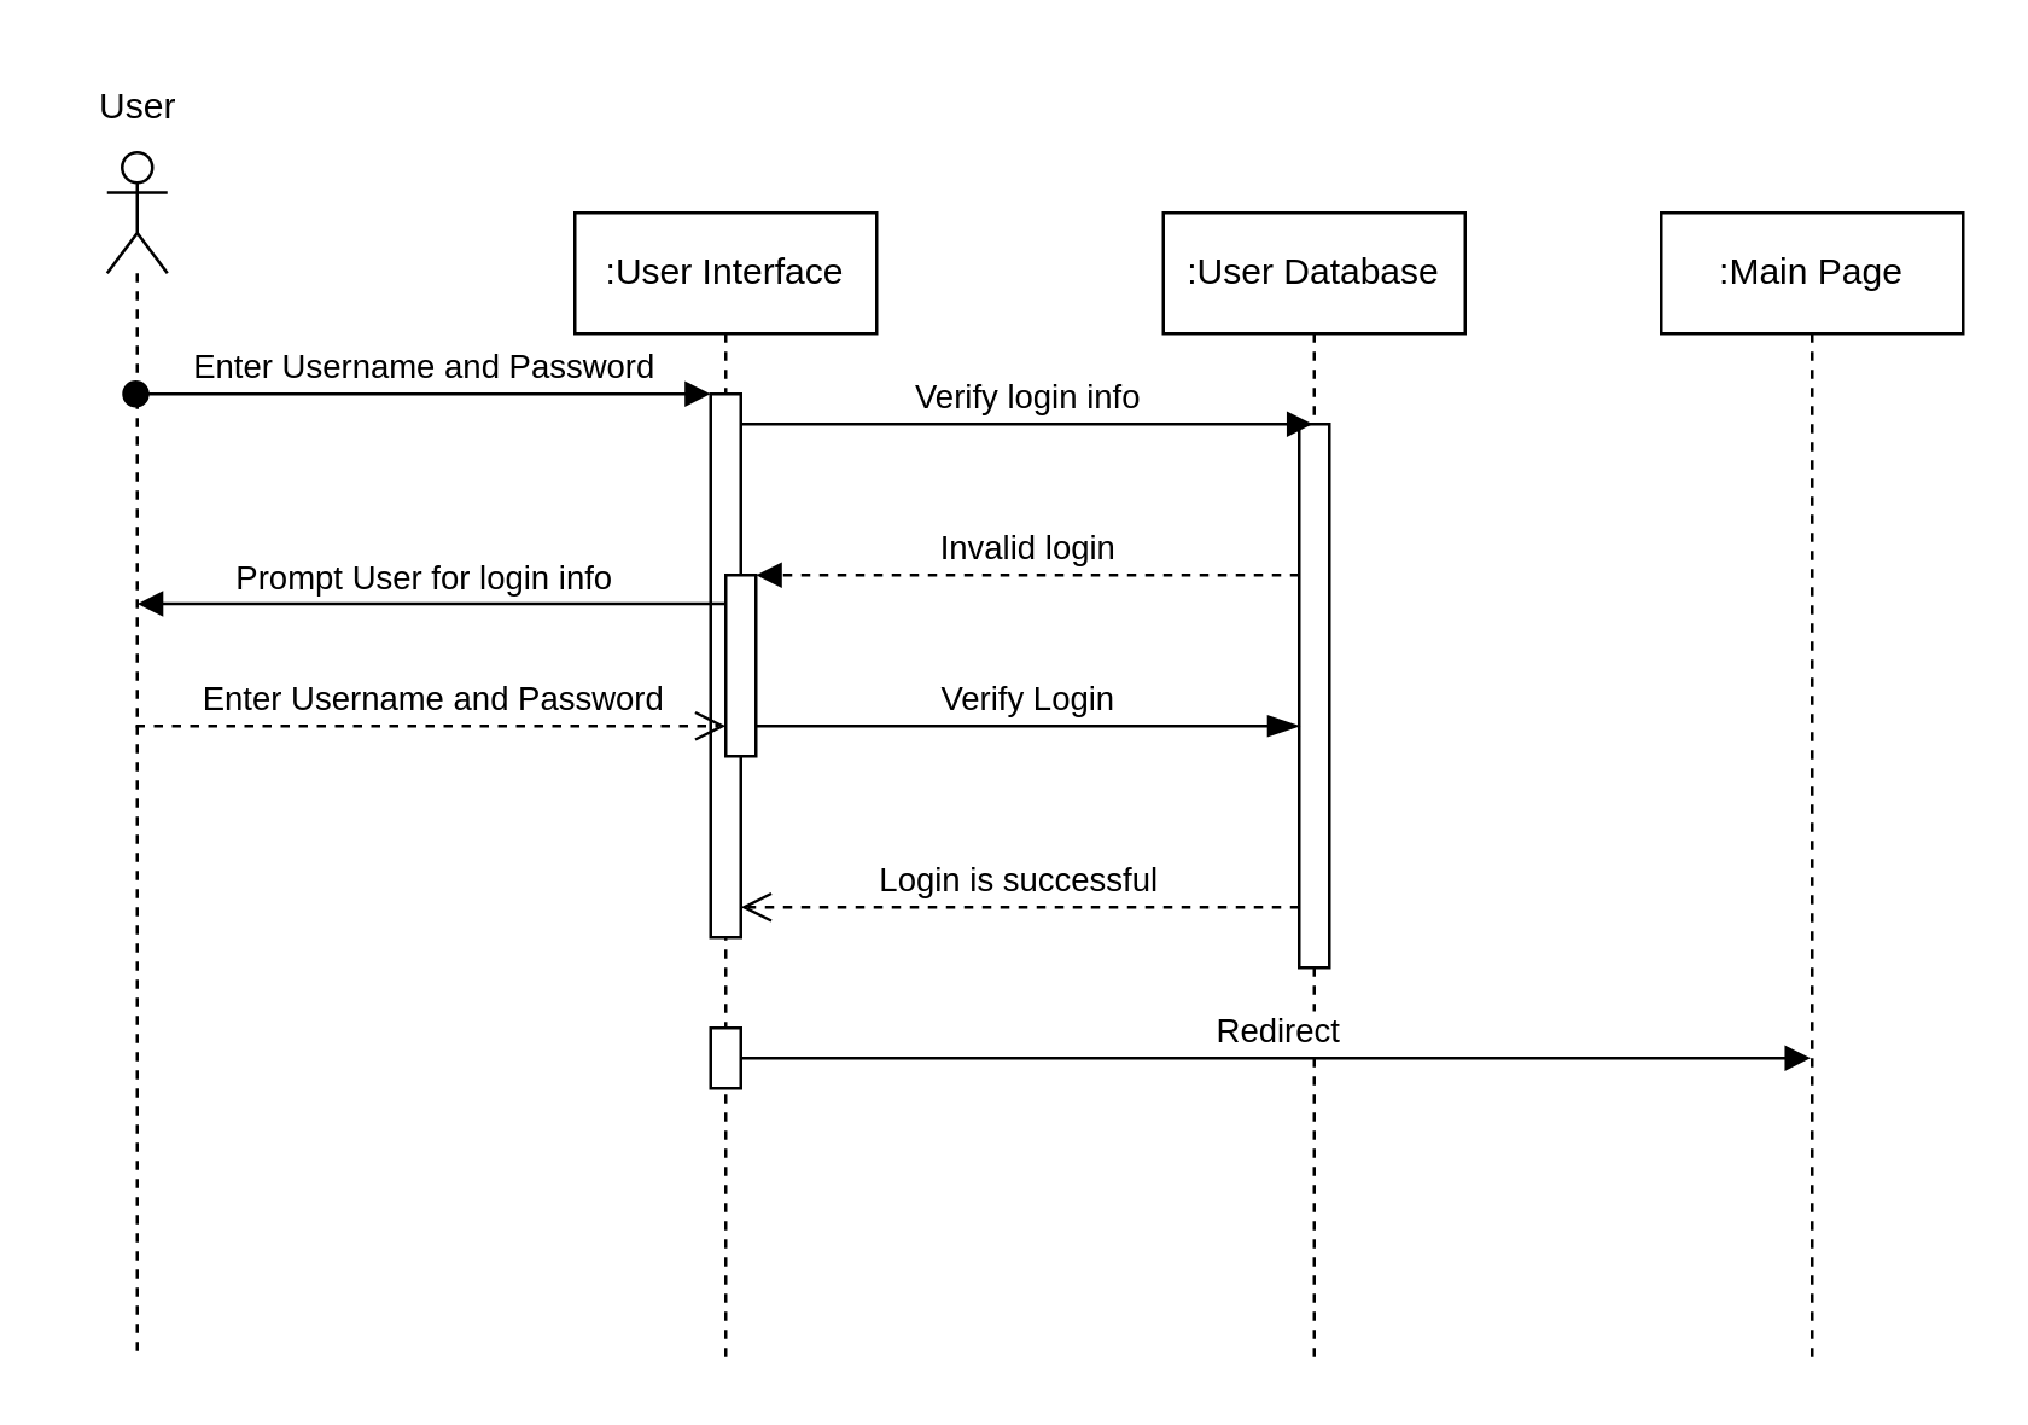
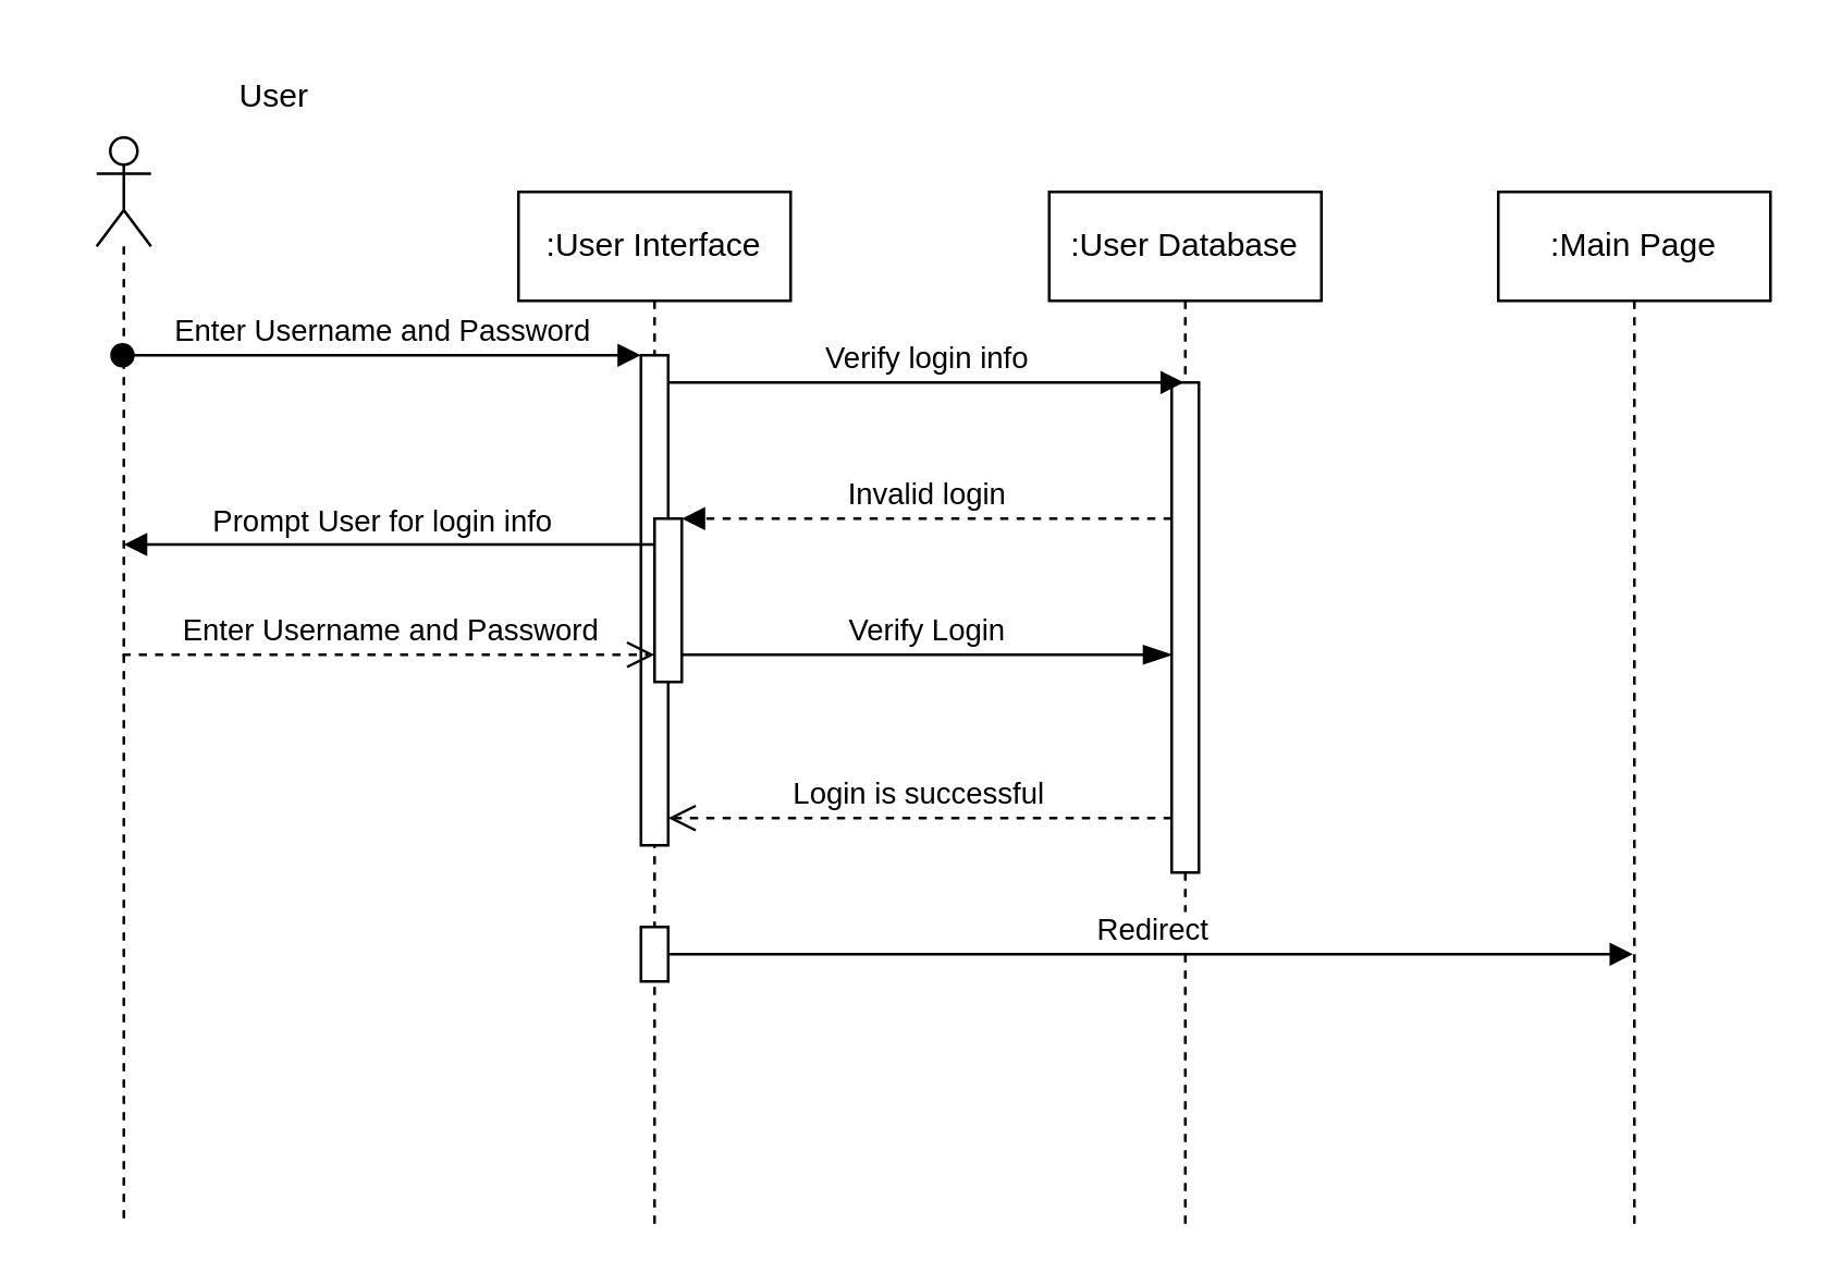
  <mxCell id="0" />
  <mxCell id="1" parent="0" />
  <mxCell id="2" value=":User Interface" style="shape=umlLifeline;perimeter=lifelinePerimeter;whiteSpace=wrap;html=1;container=0;dropTarget=0;collapsible=0;recursiveResize=0;outlineConnect=0;portConstraint=eastwest;newEdgeStyle={&quot;edgeStyle&quot;:&quot;elbowEdgeStyle&quot;,&quot;elbow&quot;:&quot;vertical&quot;,&quot;curved&quot;:0,&quot;rounded&quot;:0};" parent="1" vertex="1"><mxGeometry x="190" y="70" width="100" height="380" as="geometry" /></mxCell>
  <mxCell id="3" value="" style="html=1;points=[];perimeter=orthogonalPerimeter;outlineConnect=0;targetShapes=umlLifeline;portConstraint=eastwest;newEdgeStyle={&quot;edgeStyle&quot;:&quot;elbowEdgeStyle&quot;,&quot;elbow&quot;:&quot;vertical&quot;,&quot;curved&quot;:0,&quot;rounded&quot;:0};" parent="2" vertex="1"><mxGeometry x="45" y="60" width="10" height="180" as="geometry" /></mxCell>
  <mxCell id="4" style="edgeStyle=elbowEdgeStyle;rounded=0;orthogonalLoop=1;jettySize=auto;html=1;elbow=vertical;curved=0;" parent="2" source="5" target="2" edge="1"><mxGeometry relative="1" as="geometry" /></mxCell>
  <mxCell id="5" value="" style="html=1;points=[];perimeter=orthogonalPerimeter;outlineConnect=0;targetShapes=umlLifeline;portConstraint=eastwest;newEdgeStyle={&quot;edgeStyle&quot;:&quot;elbowEdgeStyle&quot;,&quot;elbow&quot;:&quot;vertical&quot;,&quot;curved&quot;:0,&quot;rounded&quot;:0};" parent="2" vertex="1"><mxGeometry x="50" y="120" width="10" height="60" as="geometry" /></mxCell>
  <mxCell id="6" value="" style="html=1;points=[];perimeter=orthogonalPerimeter;outlineConnect=0;targetShapes=umlLifeline;portConstraint=eastwest;newEdgeStyle={&quot;edgeStyle&quot;:&quot;elbowEdgeStyle&quot;,&quot;elbow&quot;:&quot;vertical&quot;,&quot;curved&quot;:0,&quot;rounded&quot;:0};" vertex="1" parent="2"><mxGeometry x="45" y="270" width="10" height="20" as="geometry" /></mxCell>
  <mxCell id="7" value=":User Database" style="shape=umlLifeline;perimeter=lifelinePerimeter;whiteSpace=wrap;html=1;container=0;dropTarget=0;collapsible=0;recursiveResize=0;outlineConnect=0;portConstraint=eastwest;newEdgeStyle={&quot;edgeStyle&quot;:&quot;elbowEdgeStyle&quot;,&quot;elbow&quot;:&quot;vertical&quot;,&quot;curved&quot;:0,&quot;rounded&quot;:0};" parent="1" vertex="1"><mxGeometry x="385" y="70" width="100" height="380" as="geometry" /></mxCell>
  <mxCell id="8" value="" style="html=1;points=[];perimeter=orthogonalPerimeter;outlineConnect=0;targetShapes=umlLifeline;portConstraint=eastwest;newEdgeStyle={&quot;edgeStyle&quot;:&quot;elbowEdgeStyle&quot;,&quot;elbow&quot;:&quot;vertical&quot;,&quot;curved&quot;:0,&quot;rounded&quot;:0};" parent="7" vertex="1"><mxGeometry x="45" y="70" width="10" height="180" as="geometry" /></mxCell>
  <mxCell id="9" value="" style="shape=umlLifeline;perimeter=lifelinePerimeter;whiteSpace=wrap;html=1;container=1;dropTarget=0;collapsible=0;recursiveResize=0;outlineConnect=0;portConstraint=eastwest;newEdgeStyle={&quot;edgeStyle&quot;:&quot;elbowEdgeStyle&quot;,&quot;elbow&quot;:&quot;vertical&quot;,&quot;curved&quot;:0,&quot;rounded&quot;:0};participant=umlActor;" parent="1" vertex="1"><mxGeometry x="35" y="50" width="20" height="400" as="geometry" /></mxCell>
  <mxCell id="10" value="Enter Username and Password" style="html=1;verticalAlign=bottom;startArrow=oval;endArrow=block;startSize=8;edgeStyle=elbowEdgeStyle;elbow=vertical;curved=0;rounded=0;" parent="1" source="9" target="3" edge="1"><mxGeometry x="-0.003" relative="1" as="geometry"><mxPoint x="135" y="130" as="sourcePoint" /><Array as="points"><mxPoint x="180" y="130" /><mxPoint x="120" y="160" /><mxPoint x="140" y="200" /></Array><mxPoint as="offset" /></mxGeometry></mxCell>
- <mxCell id="11" value="User" style="text;html=1;align=center;verticalAlign=middle;resizable=0;points=[];autosize=1;strokeColor=none;fillColor=none;" parent="1" vertex="1"><mxGeometry x="20" y="20" width="50" height="30" as="geometry" /></mxCell>
+ <mxCell id="11" value="User" style="text;html=1;align=center;verticalAlign=middle;resizable=0;points=[];autosize=1;strokeColor=none;fillColor=none;" parent="1" vertex="1"><mxGeometry x="75" y="20" width="50" height="30" as="geometry" /></mxCell>
  <mxCell id="12" value="Login is successful" style="html=1;verticalAlign=bottom;endArrow=open;dashed=1;endSize=8;edgeStyle=elbowEdgeStyle;elbow=vertical;curved=0;rounded=0;" parent="1" source="8" target="3" edge="1"><mxGeometry relative="1" as="geometry"><mxPoint x="200" y="290" as="sourcePoint" /><mxPoint x="240" y="280" as="targetPoint" /><Array as="points"><mxPoint x="410" y="300" /><mxPoint x="290" y="280" /><mxPoint x="280" y="350" /><mxPoint x="370" y="280" /><mxPoint x="340" y="300" /><mxPoint x="200" y="290" /><mxPoint x="150" y="320" /><mxPoint x="110" y="240" /></Array></mxGeometry></mxCell>
  <mxCell id="13" value="Verify login info" style="html=1;verticalAlign=bottom;endArrow=block;edgeStyle=elbowEdgeStyle;elbow=vertical;curved=0;rounded=0;" parent="1" target="7" edge="1"><mxGeometry x="0.003" width="80" relative="1" as="geometry"><mxPoint x="245" y="140" as="sourcePoint" /><mxPoint x="610" y="170" as="targetPoint" /><Array as="points"><mxPoint x="320" y="140" /><mxPoint x="610" y="170" /></Array><mxPoint as="offset" /></mxGeometry></mxCell>
  <mxCell id="14" value="Invalid login" style="html=1;verticalAlign=bottom;endArrow=block;edgeStyle=elbowEdgeStyle;elbow=vertical;curved=0;rounded=0;dashed=1;" parent="1" source="8" target="5" edge="1"><mxGeometry relative="1" as="geometry"><mxPoint x="615" y="170" as="sourcePoint" /><Array as="points"><mxPoint x="380" y="190" /><mxPoint x="360" y="220" /><mxPoint x="385" y="170" /></Array><mxPoint x="290" y="170" as="targetPoint" /></mxGeometry></mxCell>
  <mxCell id="15" value="Prompt User for login info" style="html=1;verticalAlign=bottom;endArrow=block;edgeStyle=elbowEdgeStyle;elbow=vertical;curved=0;rounded=0;" parent="1" edge="1"><mxGeometry x="0.023" relative="1" as="geometry"><mxPoint x="240" y="199.5" as="sourcePoint" /><Array as="points"><mxPoint x="190" y="199.5" /><mxPoint x="170" y="229.5" /><mxPoint x="195" y="179.5" /></Array><mxPoint x="45" y="200" as="targetPoint" /><mxPoint as="offset" /></mxGeometry></mxCell>
  <mxCell id="16" value="Enter Username and Password" style="html=1;verticalAlign=bottom;endArrow=open;dashed=1;endSize=8;edgeStyle=elbowEdgeStyle;elbow=vertical;curved=0;rounded=0;" parent="1" source="9" edge="1"><mxGeometry relative="1" as="geometry"><mxPoint x="240" y="240" as="targetPoint" /><Array as="points"><mxPoint x="125" y="240" /></Array><mxPoint x="50" y="240" as="sourcePoint" /></mxGeometry></mxCell>
  <mxCell id="17" value="Verify Login" style="html=1;verticalAlign=bottom;endArrow=blockThin;endSize=8;edgeStyle=elbowEdgeStyle;elbow=vertical;curved=0;rounded=0;endFill=1;" parent="1" source="5" edge="1"><mxGeometry relative="1" as="geometry"><mxPoint x="430" y="240" as="targetPoint" /><Array as="points"><mxPoint x="410" y="240" /><mxPoint x="410" y="230" /><mxPoint x="340" y="244.5" /></Array><mxPoint x="255" y="244.5" as="sourcePoint" /><mxPoint as="offset" /></mxGeometry></mxCell>
  <mxCell id="18" value=":Main Page" style="shape=umlLifeline;perimeter=lifelinePerimeter;whiteSpace=wrap;html=1;container=0;dropTarget=0;collapsible=0;recursiveResize=0;outlineConnect=0;portConstraint=eastwest;newEdgeStyle={&quot;edgeStyle&quot;:&quot;elbowEdgeStyle&quot;,&quot;elbow&quot;:&quot;vertical&quot;,&quot;curved&quot;:0,&quot;rounded&quot;:0};" parent="1" vertex="1"><mxGeometry x="550" y="70" width="100" height="380" as="geometry" /></mxCell>
  <mxCell id="19" value="Redirect" style="html=1;verticalAlign=bottom;endArrow=block;edgeStyle=elbowEdgeStyle;elbow=vertical;curved=0;rounded=0;" parent="1" source="6" target="18" edge="1"><mxGeometry x="0.003" width="80" relative="1" as="geometry"><mxPoint x="280" y="350" as="sourcePoint" /><mxPoint x="460" y="340" as="targetPoint" /><Array as="points"><mxPoint x="500" y="350" /><mxPoint x="350" y="370" /><mxPoint x="300" y="340" /><mxPoint x="345" y="340" /><mxPoint x="635" y="370" /></Array><mxPoint as="offset" /></mxGeometry></mxCell>
